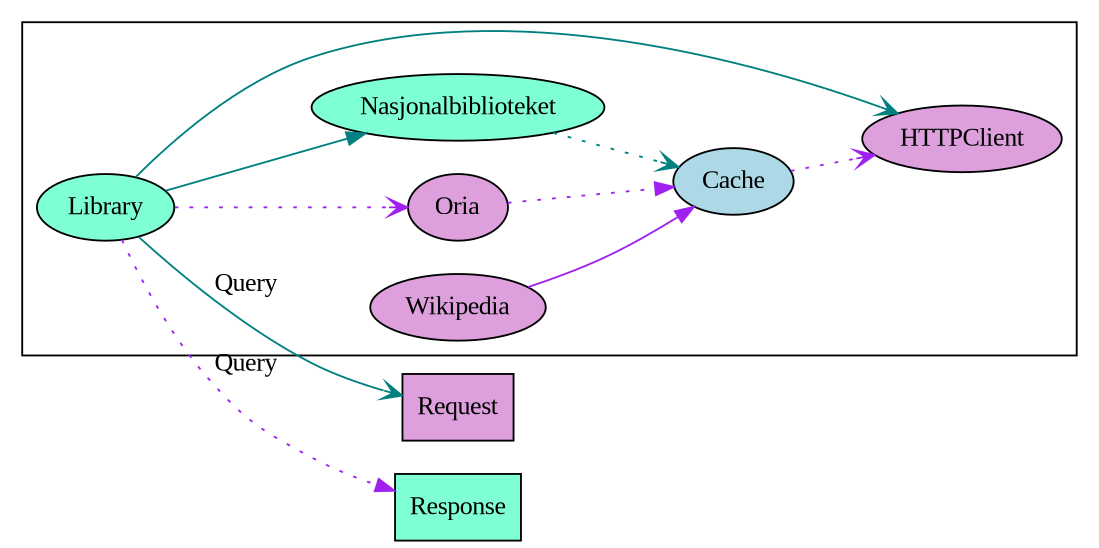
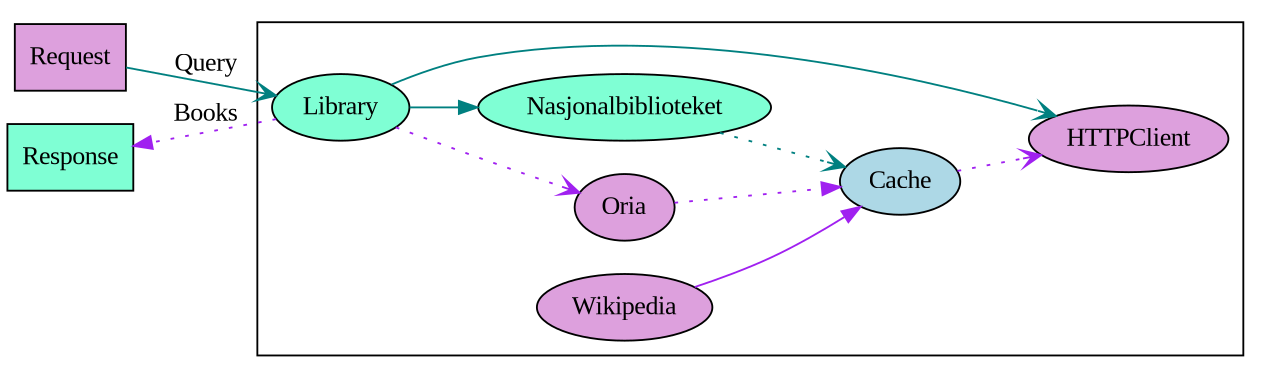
  digraph {
    fontname="Liberation Serif"
    rankdir=LR
    node [fillcolor=plum fontname="Liberation Serif" style=filled]
    edge [arrowhead=vee color=purple fontname="Liberation Serif" style=dotted]
    Request [shape=rect]
    Response [fillcolor=aquamarine shape=rect]
    Oria
    Library [fillcolor=aquamarine]
    Nasjonalbiblioteket [fillcolor=aquamarine]
    Wikipedia
    Cache [fillcolor=lightblue]
    HTTPClient
    subgraph sub_1 {
      rank=same
      Request
      Response
    }
    subgraph cluster_2 {
      Oria
      Library
      Nasjonalbiblioteket
      Wikipedia
      Cache
      HTTPClient
    }
-   Library -> Request [color=teal label=" Query" style=solid]
+   Request -> Library [color=teal label=" Query" style=solid]
    Oria -> Cache [arrowhead=normal]
-   Library -> Response [arrowhead=normal label=" Query"]
+   Library -> Response [arrowhead=normal label=" Books"]
    Library -> Oria
    Library -> Nasjonalbiblioteket [arrowhead=normal color=teal style=solid]
    Library -> HTTPClient [color=teal style=solid]
    Nasjonalbiblioteket -> Cache [color=teal]
    Wikipedia -> Cache [arrowhead=normal style=solid]
    Cache -> HTTPClient
  }
